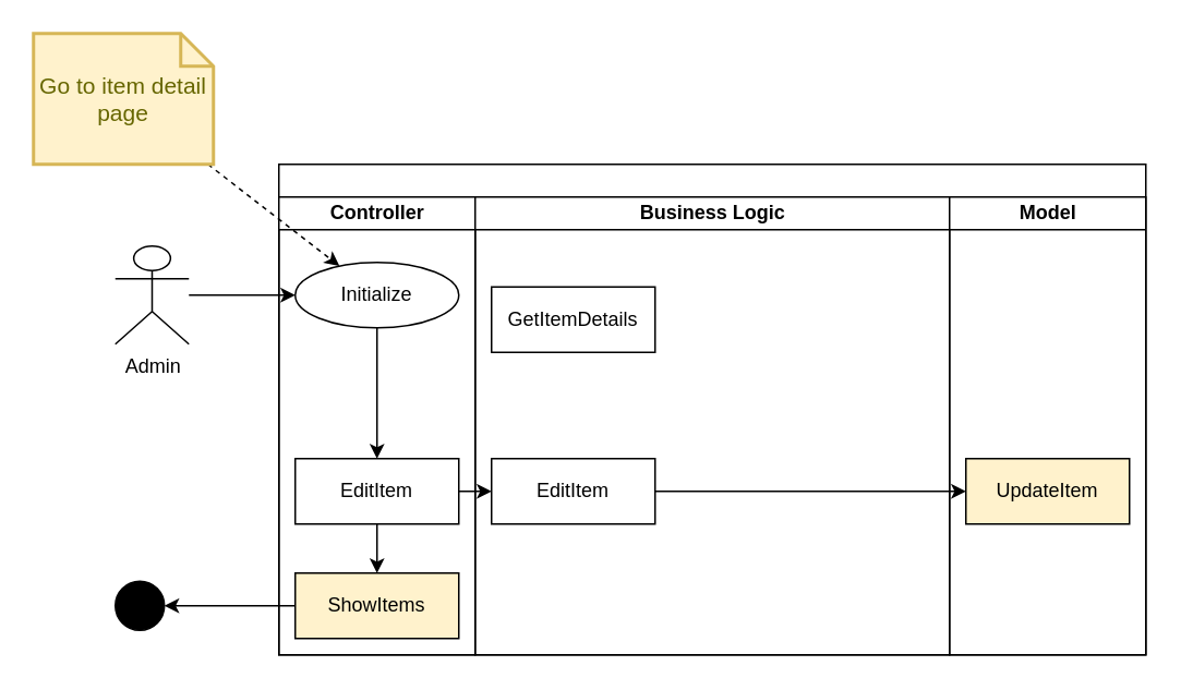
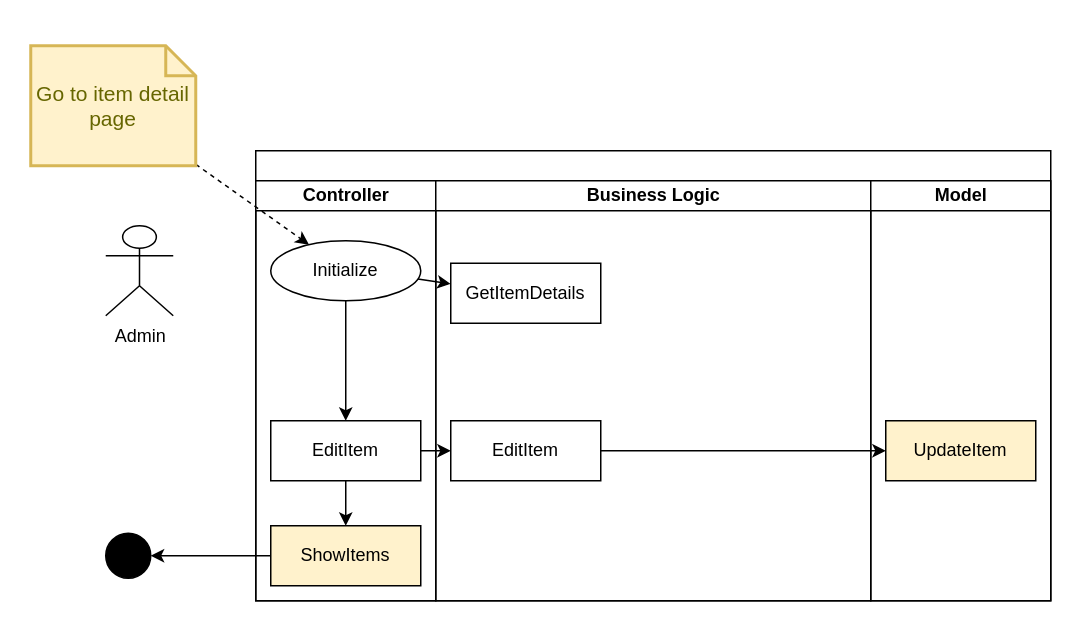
  <mxCell id="0" />
  <mxCell id="1" parent="0" />
  <mxCell id="2" value="" style="swimlane;childLayout=stackLayout;resizeParent=1;resizeParentMax=0;startSize=20;html=1;" parent="1" vertex="1"><mxGeometry x="170" y="100" width="530" height="300" as="geometry" /></mxCell>
  <mxCell id="3" value="Controller" style="swimlane;startSize=20;html=1;" parent="2" vertex="1"><mxGeometry y="20" width="120" height="280" as="geometry" /></mxCell>
  <mxCell id="4" value="" style="edgeStyle=none;html=1;" parent="3" source="5" target="7" edge="1"><mxGeometry relative="1" as="geometry" /></mxCell>
  <mxCell id="5" value="Initialize" style="ellipse;whiteSpace=wrap;html=1;" parent="3" vertex="1"><mxGeometry x="10" y="40" width="100" height="40" as="geometry" /></mxCell>
  <mxCell id="6" value="" style="edgeStyle=orthogonalEdgeStyle;html=1;fontSize=15;" parent="3" source="7" target="8" edge="1"><mxGeometry relative="1" as="geometry" /></mxCell>
  <mxCell id="7" value="EditItem" style="rounded=0;whiteSpace=wrap;html=1;" parent="3" vertex="1"><mxGeometry x="10.0" y="160" width="100" height="40" as="geometry" /></mxCell>
  <mxCell id="8" value="ShowItems" style="rounded=0;whiteSpace=wrap;html=1;fillColor=#fff2cc;" parent="3" vertex="1"><mxGeometry x="10.0" y="230" width="100" height="40" as="geometry" /></mxCell>
  <mxCell id="9" value="Business Logic" style="swimlane;startSize=20;html=1;" parent="2" vertex="1"><mxGeometry x="120" y="20" width="290" height="280" as="geometry" /></mxCell>
  <mxCell id="10" value="EditItem" style="rounded=0;whiteSpace=wrap;html=1;" parent="9" vertex="1"><mxGeometry x="10.0" y="160" width="100" height="40" as="geometry" /></mxCell>
  <mxCell id="11" value="GetItemDetails" style="rounded=0;whiteSpace=wrap;html=1;" parent="9" vertex="1"><mxGeometry x="10" y="55" width="100" height="40" as="geometry" /></mxCell>
  <mxCell id="12" value="Model" style="swimlane;startSize=20;html=1;" parent="2" vertex="1"><mxGeometry x="410" y="20" width="120" height="280" as="geometry" /></mxCell>
  <mxCell id="13" value="UpdateItem" style="rounded=0;whiteSpace=wrap;html=1;fillColor=#fff2cc;" parent="12" vertex="1"><mxGeometry x="10.0" y="160" width="100" height="40" as="geometry" /></mxCell>
  <mxCell id="14" value="" style="edgeStyle=none;html=1;" parent="2" source="7" target="10" edge="1"><mxGeometry relative="1" as="geometry" /></mxCell>
  <mxCell id="15" style="edgeStyle=none;html=1;" parent="2" source="10" target="13" edge="1"><mxGeometry relative="1" as="geometry" /></mxCell>
- <mxCell id="17" style="edgeStyle=none;html=1;" parent="1" source="18" target="5" edge="1"><mxGeometry relative="1" as="geometry" /></mxCell>
+ <mxCell id="16" value="" style="edgeStyle=none;html=1;" parent="2" source="5" target="11" edge="1"><mxGeometry relative="1" as="geometry" /></mxCell>
  <mxCell id="18" value="Admin" style="shape=umlActor;verticalLabelPosition=bottom;verticalAlign=top;html=1;outlineConnect=0;" parent="1" vertex="1"><mxGeometry x="70" y="150" width="45" height="60" as="geometry" /></mxCell>
  <mxCell id="19" value="" style="ellipse;fillColor=strokeColor;fontSize=15;" parent="1" vertex="1"><mxGeometry x="70" y="355" width="30" height="30" as="geometry" /></mxCell>
  <mxCell id="20" style="edgeStyle=orthogonalEdgeStyle;html=1;fontSize=15;" parent="1" source="8" target="19" edge="1"><mxGeometry relative="1" as="geometry" /></mxCell>
  <mxCell id="21" style="edgeStyle=none;html=1;dashed=1;" parent="1" source="22" target="5" edge="1"><mxGeometry relative="1" as="geometry" /></mxCell>
- <mxCell id="22" value="Go to item detail page" style="shape=note;strokeWidth=2;fontSize=14;size=20;whiteSpace=wrap;html=1;fillColor=#fff2cc;strokeColor=#d6b656;fontColor=#666600;" parent="1" vertex="1"><mxGeometry x="20" y="20" width="110.0" height="80" as="geometry" /></mxCell>
+ <mxCell id="22" value="Go to item detail page" style="shape=note;strokeWidth=2;fontSize=14;size=20;whiteSpace=wrap;html=1;fillColor=#fff2cc;strokeColor=#d6b656;fontColor=#666600;" parent="1" vertex="1"><mxGeometry x="20" y="30" width="110.0" height="80" as="geometry" /></mxCell>
